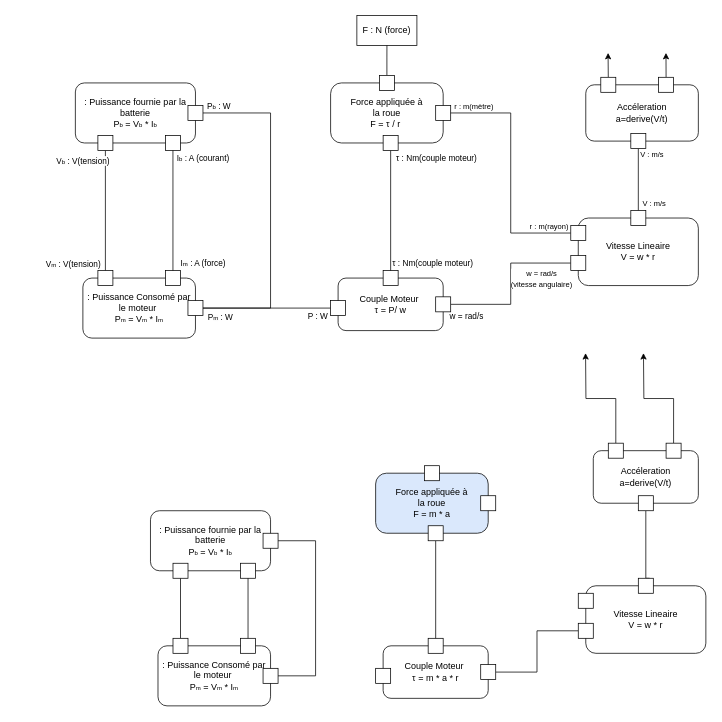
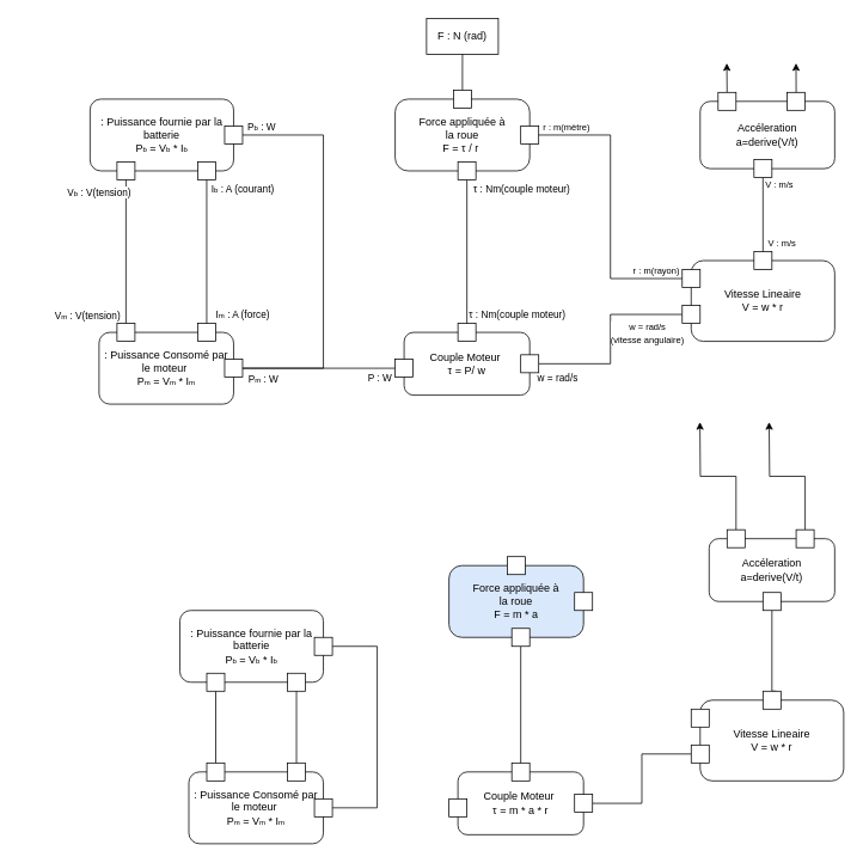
  <mxCell id="0" />
  <mxCell id="1" parent="0" />
  <mxCell id="2" value=": Puissance fournie par la batterie&lt;br&gt;P&lt;font style=&quot;font-size: 8px;&quot;&gt;b&lt;/font&gt; = V&lt;font style=&quot;border-color: var(--border-color); font-size: 8px;&quot;&gt;b&lt;/font&gt;&amp;nbsp;* I&lt;font style=&quot;font-size: 8px;&quot;&gt;b&lt;/font&gt;" style="rounded=1;whiteSpace=wrap;html=1;" vertex="1" parent="1"><mxGeometry x="99.93" y="110" width="160" height="80" as="geometry" /></mxCell>
  <mxCell id="3" value="Force appliquée&amp;nbsp;à &lt;br&gt;la roue&lt;br&gt;F = τ / r&amp;nbsp;" style="rounded=1;whiteSpace=wrap;html=1;arcSize=18;" vertex="1" parent="1"><mxGeometry x="440" y="110" width="150" height="80" as="geometry" /></mxCell>
  <mxCell id="4" value="Vitesse Lineaire&lt;br&gt;V = w * r" style="rounded=1;whiteSpace=wrap;html=1;" vertex="1" parent="1"><mxGeometry x="770" y="290" width="160" height="90" as="geometry" /></mxCell>
  <mxCell id="5" value="Couple Moteur&amp;nbsp;&lt;br&gt;τ = P/ w" style="rounded=1;whiteSpace=wrap;html=1;" vertex="1" parent="1"><mxGeometry x="450" y="370" width="140" height="70" as="geometry" /></mxCell>
  <mxCell id="6" value=": Puissance Consomé par le moteur&amp;nbsp;&lt;br&gt;P&lt;span style=&quot;font-size: 8px;&quot;&gt;m&lt;/span&gt;&amp;nbsp;= V&lt;span style=&quot;font-size: 8px;&quot;&gt;m&lt;/span&gt;&amp;nbsp;* I&lt;span style=&quot;font-size: 8px;&quot;&gt;m&lt;/span&gt;" style="rounded=1;whiteSpace=wrap;html=1;" vertex="1" parent="1"><mxGeometry x="109.93" y="370" width="150" height="80" as="geometry" /></mxCell>
  <mxCell id="7" value="" style="strokeColor=inherit;fillColor=inherit;gradientColor=inherit;shape=rect;html=1;fontSize=10;verticalLabelPosition=top;verticalAlign=bottom;" vertex="1" parent="1"><mxGeometry x="219.93" y="180" width="20" height="20" as="geometry" /></mxCell>
  <mxCell id="8" style="edgeStyle=orthogonalEdgeStyle;rounded=0;orthogonalLoop=1;jettySize=auto;html=1;exitX=0.5;exitY=1;exitDx=0;exitDy=0;entryX=0.5;entryY=0;entryDx=0;entryDy=0;endArrow=none;endFill=0;" edge="1" parent="1" source="10" target="11"><mxGeometry relative="1" as="geometry" /></mxCell>
  <mxCell id="9" value="V&lt;font style=&quot;border-color: var(--border-color); background-color: rgb(251, 251, 251); font-size: 8px;&quot;&gt;b&lt;/font&gt;&amp;nbsp;: V(tension)" style="edgeLabel;html=1;align=center;verticalAlign=middle;resizable=0;points=[];" vertex="1" connectable="0" parent="8"><mxGeometry x="-0.837" y="-1" relative="1" as="geometry"><mxPoint x="-29" as="offset" /></mxGeometry></mxCell>
  <mxCell id="10" value="" style="strokeColor=inherit;fillColor=inherit;gradientColor=inherit;shape=rect;html=1;fontSize=10;verticalLabelPosition=top;verticalAlign=bottom;" vertex="1" parent="1"><mxGeometry x="129.93" y="180" width="20" height="20" as="geometry" /></mxCell>
  <mxCell id="11" value="" style="strokeColor=inherit;fillColor=inherit;gradientColor=inherit;shape=rect;html=1;fontSize=10;verticalLabelPosition=top;verticalAlign=bottom;" vertex="1" parent="1"><mxGeometry x="129.93" y="360" width="20" height="20" as="geometry" /></mxCell>
  <mxCell id="12" value="" style="strokeColor=inherit;fillColor=inherit;gradientColor=inherit;shape=rect;html=1;fontSize=10;verticalLabelPosition=top;verticalAlign=bottom;" vertex="1" parent="1"><mxGeometry x="219.93" y="360" width="20" height="20" as="geometry" /></mxCell>
  <mxCell id="13" style="edgeStyle=orthogonalEdgeStyle;rounded=0;orthogonalLoop=1;jettySize=auto;html=1;exitX=1;exitY=0.5;exitDx=0;exitDy=0;entryX=1;entryY=0.5;entryDx=0;entryDy=0;endArrow=none;endFill=0;" edge="1" parent="1" source="15" target="16"><mxGeometry relative="1" as="geometry"><mxPoint x="309.93" y="410" as="targetPoint" /><Array as="points"><mxPoint x="360" y="150" /><mxPoint x="360" y="410" /></Array></mxGeometry></mxCell>
  <mxCell id="14" value="P&lt;font style=&quot;border-color: var(--border-color); background-color: rgb(251, 251, 251); font-size: 8px;&quot;&gt;b&lt;/font&gt;&amp;nbsp;: W" style="edgeLabel;html=1;align=center;verticalAlign=middle;resizable=0;points=[];" vertex="1" connectable="0" parent="13"><mxGeometry x="-0.943" relative="1" as="geometry"><mxPoint x="8" y="-10" as="offset" /></mxGeometry></mxCell>
  <mxCell id="15" value="" style="strokeColor=inherit;fillColor=inherit;gradientColor=inherit;shape=rect;html=1;fontSize=10;verticalLabelPosition=top;verticalAlign=bottom;" vertex="1" parent="1"><mxGeometry x="249.93" y="140" width="20" height="20" as="geometry" /></mxCell>
  <mxCell id="16" value="" style="strokeColor=inherit;fillColor=inherit;gradientColor=inherit;shape=rect;html=1;fontSize=10;verticalLabelPosition=top;verticalAlign=bottom;" vertex="1" parent="1"><mxGeometry x="249.93" y="400" width="20" height="20" as="geometry" /></mxCell>
  <mxCell id="17" style="edgeStyle=orthogonalEdgeStyle;rounded=0;orthogonalLoop=1;jettySize=auto;html=1;exitX=0.5;exitY=1;exitDx=0;exitDy=0;entryX=0.5;entryY=0;entryDx=0;entryDy=0;endArrow=none;endFill=0;" edge="1" parent="1" source="7" target="12"><mxGeometry relative="1" as="geometry" /></mxCell>
  <mxCell id="18" value="I&lt;font style=&quot;border-color: var(--border-color); background-color: rgb(251, 251, 251); font-size: 8px;&quot;&gt;b&lt;/font&gt;&amp;nbsp;: A (courant)" style="edgeLabel;html=1;align=center;verticalAlign=middle;resizable=0;points=[];" vertex="1" connectable="0" parent="17"><mxGeometry x="-0.873" y="-1" relative="1" as="geometry"><mxPoint x="41" as="offset" /></mxGeometry></mxCell>
  <mxCell id="19" style="edgeStyle=orthogonalEdgeStyle;rounded=0;orthogonalLoop=1;jettySize=auto;html=1;exitX=0;exitY=0.5;exitDx=0;exitDy=0;entryX=1;entryY=0.5;entryDx=0;entryDy=0;endArrow=none;endFill=0;" edge="1" parent="1" source="21" target="16"><mxGeometry relative="1" as="geometry"><mxPoint x="350" y="410" as="targetPoint" /></mxGeometry></mxCell>
  <mxCell id="20" value="P : W" style="edgeLabel;html=1;align=center;verticalAlign=middle;resizable=0;points=[];" vertex="1" connectable="0" parent="19"><mxGeometry x="-0.794" y="-1" relative="1" as="geometry"><mxPoint y="11" as="offset" /></mxGeometry></mxCell>
  <mxCell id="21" value="" style="strokeColor=inherit;fillColor=inherit;gradientColor=inherit;shape=rect;html=1;fontSize=10;verticalLabelPosition=top;verticalAlign=bottom;" vertex="1" parent="1"><mxGeometry x="440" y="400" width="20" height="20" as="geometry" /></mxCell>
  <mxCell id="22" value="" style="strokeColor=inherit;fillColor=inherit;gradientColor=inherit;shape=rect;html=1;fontSize=10;verticalLabelPosition=top;verticalAlign=bottom;" vertex="1" parent="1"><mxGeometry x="580" y="140" width="20" height="20" as="geometry" /></mxCell>
  <mxCell id="23" style="edgeStyle=orthogonalEdgeStyle;rounded=0;orthogonalLoop=1;jettySize=auto;html=1;exitX=0;exitY=0.5;exitDx=0;exitDy=0;entryX=1;entryY=0.5;entryDx=0;entryDy=0;endArrow=none;endFill=0;" edge="1" parent="1" source="26" target="37"><mxGeometry relative="1" as="geometry" /></mxCell>
  <mxCell id="24" value="&lt;font style=&quot;font-size: 10px;&quot;&gt;w = rad/s &lt;br&gt;(vitesse angulaire)&lt;/font&gt;" style="edgeLabel;html=1;align=center;verticalAlign=middle;resizable=0;points=[];" vertex="1" connectable="0" parent="23"><mxGeometry x="-0.692" y="2" relative="1" as="geometry"><mxPoint x="-7" y="18" as="offset" /></mxGeometry></mxCell>
  <mxCell id="25" value="w = rad/s" style="edgeLabel;html=1;align=center;verticalAlign=middle;resizable=0;points=[];" vertex="1" connectable="0" parent="23"><mxGeometry x="0.818" y="1" relative="1" as="geometry"><mxPoint y="14" as="offset" /></mxGeometry></mxCell>
  <mxCell id="26" value="" style="strokeColor=inherit;fillColor=inherit;gradientColor=inherit;shape=rect;html=1;fontSize=10;verticalLabelPosition=top;verticalAlign=bottom;" vertex="1" parent="1"><mxGeometry x="760" y="340" width="20" height="20" as="geometry" /></mxCell>
  <mxCell id="27" style="edgeStyle=orthogonalEdgeStyle;rounded=0;orthogonalLoop=1;jettySize=auto;html=1;exitX=0;exitY=0.5;exitDx=0;exitDy=0;entryX=1;entryY=0.5;entryDx=0;entryDy=0;endArrow=none;endFill=0;" edge="1" parent="1" source="29" target="22"><mxGeometry relative="1" as="geometry" /></mxCell>
  <mxCell id="28" value="&lt;font style=&quot;font-size: 10px;&quot;&gt;r : m(mètre)&lt;/font&gt;" style="edgeLabel;html=1;align=center;verticalAlign=middle;resizable=0;points=[];" vertex="1" connectable="0" parent="27"><mxGeometry x="0.837" y="3" relative="1" as="geometry"><mxPoint x="4" y="-13" as="offset" /></mxGeometry></mxCell>
  <mxCell id="29" value="" style="strokeColor=inherit;fillColor=inherit;gradientColor=inherit;shape=rect;html=1;fontSize=10;verticalLabelPosition=top;verticalAlign=bottom;" vertex="1" parent="1"><mxGeometry x="760" y="300" width="20" height="20" as="geometry" /></mxCell>
  <mxCell id="30" value="" style="strokeColor=inherit;fillColor=inherit;gradientColor=inherit;shape=rect;html=1;fontSize=10;verticalLabelPosition=top;verticalAlign=bottom;" vertex="1" parent="1"><mxGeometry x="510" y="360" width="20" height="20" as="geometry" /></mxCell>
  <mxCell id="31" style="edgeStyle=orthogonalEdgeStyle;rounded=0;orthogonalLoop=1;jettySize=auto;html=1;exitX=0.5;exitY=0;exitDx=0;exitDy=0;endArrow=none;endFill=0;" edge="1" parent="1" source="32"><mxGeometry relative="1" as="geometry"><mxPoint x="515.091" y="50" as="targetPoint" /></mxGeometry></mxCell>
  <mxCell id="32" value="" style="strokeColor=inherit;fillColor=inherit;gradientColor=inherit;shape=rect;html=1;fontSize=10;verticalLabelPosition=top;verticalAlign=bottom;" vertex="1" parent="1"><mxGeometry x="505" y="100" width="20" height="20" as="geometry" /></mxCell>
  <mxCell id="33" style="edgeStyle=orthogonalEdgeStyle;rounded=0;orthogonalLoop=1;jettySize=auto;html=1;exitX=0.5;exitY=1;exitDx=0;exitDy=0;entryX=0.5;entryY=0;entryDx=0;entryDy=0;endArrow=none;endFill=0;" edge="1" parent="1" source="36" target="30"><mxGeometry relative="1" as="geometry" /></mxCell>
  <mxCell id="34" value="τ : Nm(couple moteur)" style="edgeLabel;html=1;align=center;verticalAlign=middle;resizable=0;points=[];" vertex="1" connectable="0" parent="33"><mxGeometry x="0.859" y="1" relative="1" as="geometry"><mxPoint x="54" y="1" as="offset" /></mxGeometry></mxCell>
  <mxCell id="35" value="τ : Nm(couple moteur)" style="edgeLabel;html=1;align=center;verticalAlign=middle;resizable=0;points=[];" vertex="1" connectable="0" parent="33"><mxGeometry x="-0.881" relative="1" as="geometry"><mxPoint x="60" as="offset" /></mxGeometry></mxCell>
  <mxCell id="36" value="" style="strokeColor=inherit;fillColor=inherit;gradientColor=inherit;shape=rect;html=1;fontSize=10;verticalLabelPosition=top;verticalAlign=bottom;" vertex="1" parent="1"><mxGeometry x="510" y="180" width="20" height="20" as="geometry" /></mxCell>
  <mxCell id="37" value="" style="strokeColor=inherit;fillColor=inherit;gradientColor=inherit;shape=rect;html=1;fontSize=10;verticalLabelPosition=top;verticalAlign=bottom;" vertex="1" parent="1"><mxGeometry x="580" y="395" width="20" height="20" as="geometry" /></mxCell>
  <mxCell id="38" value="Accéleration&lt;br&gt;a=derive(V/t)" style="rounded=1;whiteSpace=wrap;html=1;" vertex="1" parent="1"><mxGeometry x="780" y="112.5" width="150" height="75" as="geometry" /></mxCell>
  <mxCell id="39" style="edgeStyle=orthogonalEdgeStyle;rounded=0;orthogonalLoop=1;jettySize=auto;html=1;exitX=0.5;exitY=1;exitDx=0;exitDy=0;entryX=0.5;entryY=0;entryDx=0;entryDy=0;endArrow=none;endFill=0;" edge="1" parent="1" source="42" target="47"><mxGeometry relative="1" as="geometry"><Array as="points" /></mxGeometry></mxCell>
  <mxCell id="40" value="&lt;font style=&quot;font-size: 10px;&quot;&gt;V : m/s&lt;/font&gt;" style="edgeLabel;html=1;align=center;verticalAlign=middle;resizable=0;points=[];" vertex="1" connectable="0" parent="39"><mxGeometry x="-0.721" y="-1" relative="1" as="geometry"><mxPoint x="18" y="-5" as="offset" /></mxGeometry></mxCell>
  <mxCell id="41" value="&lt;font style=&quot;font-size: 10px;&quot;&gt;V : m/s&lt;/font&gt;" style="edgeLabel;html=1;align=center;verticalAlign=middle;resizable=0;points=[];" vertex="1" connectable="0" parent="39"><mxGeometry x="0.749" y="-2" relative="1" as="geometry"><mxPoint x="22" as="offset" /></mxGeometry></mxCell>
  <mxCell id="42" value="" style="strokeColor=inherit;fillColor=inherit;gradientColor=inherit;shape=rect;html=1;fontSize=10;verticalLabelPosition=top;verticalAlign=bottom;" vertex="1" parent="1"><mxGeometry x="840" y="177.5" width="20" height="20" as="geometry" /></mxCell>
  <mxCell id="43" style="edgeStyle=orthogonalEdgeStyle;rounded=0;orthogonalLoop=1;jettySize=auto;html=1;exitX=0.5;exitY=0;exitDx=0;exitDy=0;" edge="1" parent="1" source="44"><mxGeometry relative="1" as="geometry"><mxPoint x="809.714" y="70" as="targetPoint" /></mxGeometry></mxCell>
  <mxCell id="44" value="" style="strokeColor=inherit;fillColor=inherit;gradientColor=inherit;shape=rect;html=1;fontSize=10;verticalLabelPosition=top;verticalAlign=bottom;" vertex="1" parent="1"><mxGeometry x="800" y="102.5" width="20" height="20" as="geometry" /></mxCell>
  <mxCell id="45" style="edgeStyle=orthogonalEdgeStyle;rounded=0;orthogonalLoop=1;jettySize=auto;html=1;exitX=0.5;exitY=0;exitDx=0;exitDy=0;" edge="1" parent="1" source="46"><mxGeometry relative="1" as="geometry"><mxPoint x="886.857" y="70" as="targetPoint" /></mxGeometry></mxCell>
  <mxCell id="46" value="" style="strokeColor=inherit;fillColor=inherit;gradientColor=inherit;shape=rect;html=1;fontSize=10;verticalLabelPosition=top;verticalAlign=bottom;" vertex="1" parent="1"><mxGeometry x="877" y="102.5" width="20" height="20" as="geometry" /></mxCell>
  <mxCell id="47" value="" style="strokeColor=inherit;fillColor=inherit;gradientColor=inherit;shape=rect;html=1;fontSize=10;verticalLabelPosition=top;verticalAlign=bottom;" vertex="1" parent="1"><mxGeometry x="840" y="280" width="20" height="20" as="geometry" /></mxCell>
  <mxCell id="48" value=": Puissance fournie par la batterie&lt;br&gt;P&lt;font style=&quot;font-size: 8px;&quot;&gt;b&lt;/font&gt; = V&lt;font style=&quot;font-size: 8px;&quot;&gt;b&lt;/font&gt; * I&lt;font style=&quot;font-size: 8px;&quot;&gt;b&lt;/font&gt;" style="rounded=1;whiteSpace=wrap;html=1;" vertex="1" parent="1"><mxGeometry x="200" y="680" width="160" height="80" as="geometry" /></mxCell>
  <mxCell id="49" value="Vitesse Lineaire&lt;br&gt;V = w * r" style="rounded=1;whiteSpace=wrap;html=1;" vertex="1" parent="1"><mxGeometry x="780" y="780" width="160" height="90" as="geometry" /></mxCell>
  <mxCell id="50" value="Couple Moteur&amp;nbsp;&lt;br&gt;τ = m * a * r" style="rounded=1;whiteSpace=wrap;html=1;" vertex="1" parent="1"><mxGeometry x="510" y="860" width="140" height="70" as="geometry" /></mxCell>
  <mxCell id="51" value=": Puissance Consomé par le moteur&amp;nbsp;&lt;br&gt;P&lt;span style=&quot;font-size: 8px;&quot;&gt;m&lt;/span&gt;&amp;nbsp;= V&lt;span style=&quot;font-size: 8px;&quot;&gt;m&lt;/span&gt;&amp;nbsp;* I&lt;span style=&quot;font-size: 8px;&quot;&gt;m&lt;/span&gt;" style="rounded=1;whiteSpace=wrap;html=1;" vertex="1" parent="1"><mxGeometry x="210" y="860" width="150" height="80" as="geometry" /></mxCell>
  <mxCell id="52" value="" style="strokeColor=inherit;fillColor=inherit;gradientColor=inherit;shape=rect;html=1;fontSize=10;verticalLabelPosition=top;verticalAlign=bottom;" vertex="1" parent="1"><mxGeometry x="320" y="750" width="20" height="20" as="geometry" /></mxCell>
  <mxCell id="53" style="edgeStyle=orthogonalEdgeStyle;rounded=0;orthogonalLoop=1;jettySize=auto;html=1;exitX=0.5;exitY=1;exitDx=0;exitDy=0;entryX=0.5;entryY=0;entryDx=0;entryDy=0;endArrow=none;endFill=0;" edge="1" parent="1" source="54" target="55"><mxGeometry relative="1" as="geometry" /></mxCell>
  <mxCell id="54" value="" style="strokeColor=inherit;fillColor=inherit;gradientColor=inherit;shape=rect;html=1;fontSize=10;verticalLabelPosition=top;verticalAlign=bottom;" vertex="1" parent="1"><mxGeometry x="230" y="750" width="20" height="20" as="geometry" /></mxCell>
  <mxCell id="55" value="" style="strokeColor=inherit;fillColor=inherit;gradientColor=inherit;shape=rect;html=1;fontSize=10;verticalLabelPosition=top;verticalAlign=bottom;" vertex="1" parent="1"><mxGeometry x="230" y="850" width="20" height="20" as="geometry" /></mxCell>
  <mxCell id="56" value="" style="strokeColor=inherit;fillColor=inherit;gradientColor=inherit;shape=rect;html=1;fontSize=10;verticalLabelPosition=top;verticalAlign=bottom;" vertex="1" parent="1"><mxGeometry x="320" y="850" width="20" height="20" as="geometry" /></mxCell>
  <mxCell id="57" style="edgeStyle=orthogonalEdgeStyle;rounded=0;orthogonalLoop=1;jettySize=auto;html=1;exitX=1;exitY=0.5;exitDx=0;exitDy=0;entryX=1;entryY=0.5;entryDx=0;entryDy=0;endArrow=none;endFill=0;" edge="1" parent="1" source="58" target="59"><mxGeometry relative="1" as="geometry"><mxPoint x="410" y="900" as="targetPoint" /><Array as="points"><mxPoint x="420" y="720" /><mxPoint x="420" y="900" /></Array></mxGeometry></mxCell>
  <mxCell id="58" value="" style="strokeColor=inherit;fillColor=inherit;gradientColor=inherit;shape=rect;html=1;fontSize=10;verticalLabelPosition=top;verticalAlign=bottom;" vertex="1" parent="1"><mxGeometry x="350" y="710" width="20" height="20" as="geometry" /></mxCell>
  <mxCell id="59" value="" style="strokeColor=inherit;fillColor=inherit;gradientColor=inherit;shape=rect;html=1;fontSize=10;verticalLabelPosition=top;verticalAlign=bottom;" vertex="1" parent="1"><mxGeometry x="350" y="890" width="20" height="20" as="geometry" /></mxCell>
  <mxCell id="60" style="edgeStyle=orthogonalEdgeStyle;rounded=0;orthogonalLoop=1;jettySize=auto;html=1;exitX=0.5;exitY=1;exitDx=0;exitDy=0;entryX=0.5;entryY=0;entryDx=0;entryDy=0;endArrow=none;endFill=0;" edge="1" parent="1" source="52" target="56"><mxGeometry relative="1" as="geometry" /></mxCell>
  <mxCell id="61" value="" style="strokeColor=inherit;fillColor=inherit;gradientColor=inherit;shape=rect;html=1;fontSize=10;verticalLabelPosition=top;verticalAlign=bottom;" vertex="1" parent="1"><mxGeometry x="500" y="890" width="20" height="20" as="geometry" /></mxCell>
  <mxCell id="62" style="edgeStyle=orthogonalEdgeStyle;rounded=0;orthogonalLoop=1;jettySize=auto;html=1;exitX=0;exitY=0.5;exitDx=0;exitDy=0;entryX=1;entryY=0.5;entryDx=0;entryDy=0;endArrow=none;endFill=0;" edge="1" parent="1" source="63" target="67"><mxGeometry relative="1" as="geometry" /></mxCell>
  <mxCell id="63" value="" style="strokeColor=inherit;fillColor=inherit;gradientColor=inherit;shape=rect;html=1;fontSize=10;verticalLabelPosition=top;verticalAlign=bottom;" vertex="1" parent="1"><mxGeometry x="770" y="830" width="20" height="20" as="geometry" /></mxCell>
  <mxCell id="64" value="" style="strokeColor=inherit;fillColor=inherit;gradientColor=inherit;shape=rect;html=1;fontSize=10;verticalLabelPosition=top;verticalAlign=bottom;" vertex="1" parent="1"><mxGeometry x="770" y="790" width="20" height="20" as="geometry" /></mxCell>
  <mxCell id="65" value="" style="strokeColor=inherit;fillColor=inherit;gradientColor=inherit;shape=rect;html=1;fontSize=10;verticalLabelPosition=top;verticalAlign=bottom;" vertex="1" parent="1"><mxGeometry x="570" y="850" width="20" height="20" as="geometry" /></mxCell>
  <mxCell id="66" style="edgeStyle=orthogonalEdgeStyle;rounded=0;orthogonalLoop=1;jettySize=auto;html=1;exitX=0.5;exitY=1;exitDx=0;exitDy=0;entryX=0.5;entryY=0;entryDx=0;entryDy=0;endArrow=none;endFill=0;" edge="1" parent="1" source="79" target="65"><mxGeometry relative="1" as="geometry"><mxPoint x="580" y="790" as="sourcePoint" /></mxGeometry></mxCell>
  <mxCell id="67" value="" style="strokeColor=inherit;fillColor=inherit;gradientColor=inherit;shape=rect;html=1;fontSize=10;verticalLabelPosition=top;verticalAlign=bottom;" vertex="1" parent="1"><mxGeometry x="640" y="885" width="20" height="20" as="geometry" /></mxCell>
  <mxCell id="68" value="Accéleration&lt;br&gt;a=derive(V/t)" style="rounded=1;whiteSpace=wrap;html=1;" vertex="1" parent="1"><mxGeometry x="790" y="600" width="140" height="70" as="geometry" /></mxCell>
  <mxCell id="69" style="edgeStyle=orthogonalEdgeStyle;rounded=0;orthogonalLoop=1;jettySize=auto;html=1;exitX=0.5;exitY=1;exitDx=0;exitDy=0;entryX=0.75;entryY=0;entryDx=0;entryDy=0;endArrow=none;endFill=0;" edge="1" parent="1" source="70" target="75"><mxGeometry relative="1" as="geometry"><Array as="points"><mxPoint x="860" y="770" /></Array></mxGeometry></mxCell>
  <mxCell id="70" value="" style="strokeColor=inherit;fillColor=inherit;gradientColor=inherit;shape=rect;html=1;fontSize=10;verticalLabelPosition=top;verticalAlign=bottom;" vertex="1" parent="1"><mxGeometry x="850" y="660" width="20" height="20" as="geometry" /></mxCell>
  <mxCell id="71" style="edgeStyle=orthogonalEdgeStyle;rounded=0;orthogonalLoop=1;jettySize=auto;html=1;exitX=0.5;exitY=0;exitDx=0;exitDy=0;" edge="1" parent="1" source="72"><mxGeometry relative="1" as="geometry"><mxPoint x="779.714" y="470" as="targetPoint" /></mxGeometry></mxCell>
  <mxCell id="72" value="" style="strokeColor=inherit;fillColor=inherit;gradientColor=inherit;shape=rect;html=1;fontSize=10;verticalLabelPosition=top;verticalAlign=bottom;" vertex="1" parent="1"><mxGeometry x="810" y="590" width="20" height="20" as="geometry" /></mxCell>
  <mxCell id="73" style="edgeStyle=orthogonalEdgeStyle;rounded=0;orthogonalLoop=1;jettySize=auto;html=1;exitX=0.5;exitY=0;exitDx=0;exitDy=0;" edge="1" parent="1" source="74"><mxGeometry relative="1" as="geometry"><mxPoint x="856.857" y="470" as="targetPoint" /></mxGeometry></mxCell>
  <mxCell id="74" value="" style="strokeColor=inherit;fillColor=inherit;gradientColor=inherit;shape=rect;html=1;fontSize=10;verticalLabelPosition=top;verticalAlign=bottom;" vertex="1" parent="1"><mxGeometry x="887" y="590" width="20" height="20" as="geometry" /></mxCell>
  <mxCell id="75" value="" style="strokeColor=inherit;fillColor=inherit;gradientColor=inherit;shape=rect;html=1;fontSize=10;verticalLabelPosition=top;verticalAlign=bottom;" vertex="1" parent="1"><mxGeometry x="850" y="770" width="20" height="20" as="geometry" /></mxCell>
  <mxCell id="76" value="Force appliquée&amp;nbsp;à &lt;br&gt;la roue&lt;br&gt;F = m * a" style="rounded=1;whiteSpace=wrap;html=1;arcSize=18;fillColor=#dae8fc;" vertex="1" parent="1"><mxGeometry x="500" y="630" width="150" height="80" as="geometry" /></mxCell>
  <mxCell id="77" value="" style="strokeColor=inherit;fillColor=inherit;gradientColor=inherit;shape=rect;html=1;fontSize=10;verticalLabelPosition=top;verticalAlign=bottom;" vertex="1" parent="1"><mxGeometry x="640" y="660" width="20" height="20" as="geometry" /></mxCell>
  <mxCell id="78" value="" style="strokeColor=inherit;fillColor=inherit;gradientColor=inherit;shape=rect;html=1;fontSize=10;verticalLabelPosition=top;verticalAlign=bottom;" vertex="1" parent="1"><mxGeometry x="565" y="620" width="20" height="20" as="geometry" /></mxCell>
  <mxCell id="79" value="" style="strokeColor=inherit;fillColor=inherit;gradientColor=inherit;shape=rect;html=1;fontSize=10;verticalLabelPosition=top;verticalAlign=bottom;" vertex="1" parent="1"><mxGeometry x="570" y="700" width="20" height="20" as="geometry" /></mxCell>
- <mxCell id="80" value="F : N (force)" style="rounded=0;whiteSpace=wrap;html=1;" vertex="1" parent="1"><mxGeometry x="475" y="20" width="80" height="40" as="geometry" /></mxCell>
+ <mxCell id="80" value="F : N (rad)" style="rounded=0;whiteSpace=wrap;html=1;" vertex="1" parent="1"><mxGeometry x="475" y="20" width="80" height="40" as="geometry" /></mxCell>
  <mxCell id="81" value="&lt;font style=&quot;font-size: 10px;&quot;&gt;r : m(rayon)&lt;/font&gt;" style="edgeLabel;html=1;align=center;verticalAlign=middle;resizable=0;points=[];" vertex="1" connectable="0" parent="1"><mxGeometry x="730.001" y="300" as="geometry" /></mxCell>
  <mxCell id="82" value="V&lt;span style=&quot;font-size: 8px; background-color: rgb(251, 251, 251);&quot;&gt;m&lt;/span&gt;&amp;nbsp;: V(tension)" style="edgeLabel;html=1;align=center;verticalAlign=middle;resizable=0;points=[];" vertex="1" connectable="0" parent="1"><mxGeometry x="20" y="335.001" as="geometry"><mxPoint x="76" y="16" as="offset" /></mxGeometry></mxCell>
  <mxCell id="83" value="I&lt;span style=&quot;font-size: 8px; background-color: rgb(251, 251, 251);&quot;&gt;m&lt;/span&gt;&amp;nbsp;: A (force)" style="edgeLabel;html=1;align=center;verticalAlign=middle;resizable=0;points=[];" vertex="1" connectable="0" parent="1"><mxGeometry x="269.93" y="349.996" as="geometry" /></mxCell>
  <mxCell id="84" value="P&lt;span style=&quot;font-size: 8px; background-color: rgb(251, 251, 251);&quot;&gt;m&lt;/span&gt;&amp;nbsp;: W" style="edgeLabel;html=1;align=center;verticalAlign=middle;resizable=0;points=[];" vertex="1" connectable="0" parent="1"><mxGeometry x="280.004" y="430" as="geometry"><mxPoint x="12" y="-9" as="offset" /></mxGeometry></mxCell>
